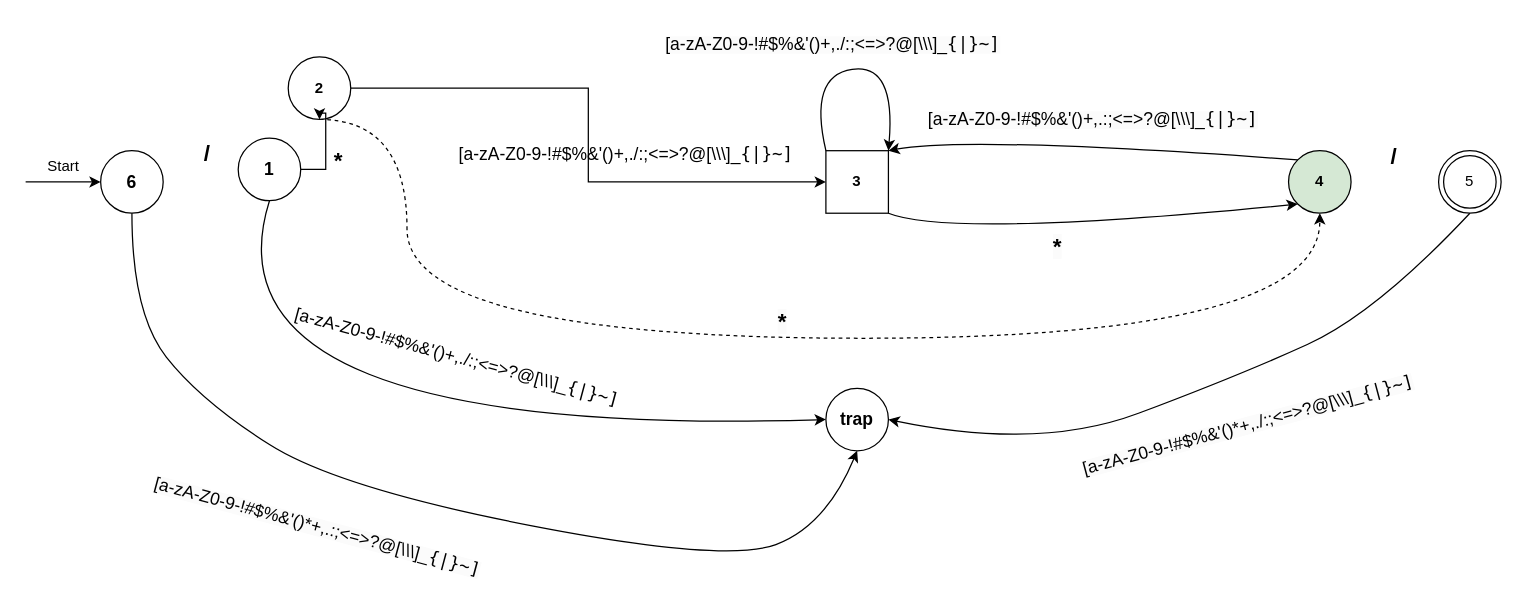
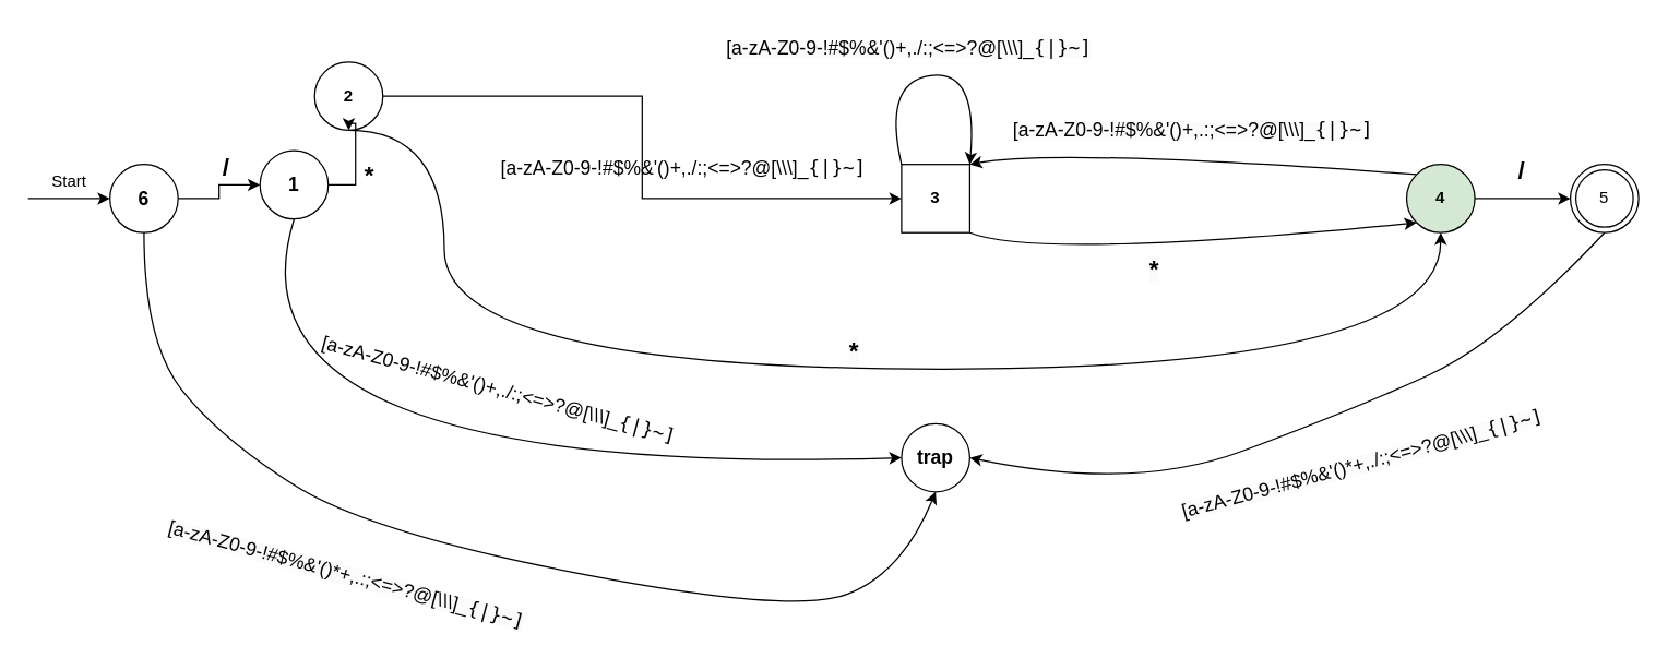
  <mxCell id="0" />
  <mxCell id="1" parent="0" />
+ <mxCell id="2" style="edgeStyle=orthogonalEdgeStyle;rounded=0;orthogonalLoop=1;jettySize=auto;html=1;exitX=1;exitY=0.5;exitDx=0;exitDy=0;entryX=0;entryY=0.5;entryDx=0;entryDy=0;" edge="1" parent="1" source="3" target="23"><mxGeometry relative="1" as="geometry" /></mxCell>
  <mxCell id="3" value="&lt;b&gt;&lt;font style=&quot;font-size: 14px;&quot;&gt;6&lt;/font&gt;&lt;/b&gt;" style="ellipse;whiteSpace=wrap;html=1;aspect=fixed;" parent="1" vertex="1"><mxGeometry x="80" y="120" width="50" height="50" as="geometry" /></mxCell>
  <mxCell id="4" value="" style="endArrow=classic;html=1;rounded=0;entryX=0;entryY=0.5;entryDx=0;entryDy=0;" parent="1" target="3" edge="1"><mxGeometry width="50" height="50" relative="1" as="geometry"><mxPoint x="20" y="145" as="sourcePoint" /><mxPoint x="50" y="120" as="targetPoint" /></mxGeometry></mxCell>
  <mxCell id="5" style="edgeStyle=orthogonalEdgeStyle;rounded=0;orthogonalLoop=1;jettySize=auto;html=1;exitX=1;exitY=0.5;exitDx=0;exitDy=0;entryX=0;entryY=0.5;entryDx=0;entryDy=0;" parent="1" source="7" target="10" edge="1"><mxGeometry relative="1" as="geometry" /></mxCell>
- <mxCell id="6" style="edgeStyle=orthogonalEdgeStyle;rounded=0;orthogonalLoop=1;jettySize=auto;html=1;exitX=0.5;exitY=1;exitDx=0;exitDy=0;entryX=0.5;entryY=1;entryDx=0;entryDy=0;curved=1;dashed=1;" edge="1" parent="1" source="7" target="16"><mxGeometry relative="1" as="geometry"><Array as="points"><mxPoint x="325" y="270" /><mxPoint x="1055" y="270" /></Array></mxGeometry></mxCell>
+ <mxCell id="6" style="edgeStyle=orthogonalEdgeStyle;rounded=0;orthogonalLoop=1;jettySize=auto;html=1;exitX=0.5;exitY=1;exitDx=0;exitDy=0;entryX=0.5;entryY=1;entryDx=0;entryDy=0;curved=1;" edge="1" parent="1" source="7" target="16"><mxGeometry relative="1" as="geometry"><Array as="points"><mxPoint x="325" y="270" /><mxPoint x="1055" y="270" /></Array></mxGeometry></mxCell>
  <mxCell id="7" value="&lt;b&gt;2&lt;/b&gt;" style="ellipse;whiteSpace=wrap;html=1;aspect=fixed;" parent="1" vertex="1"><mxGeometry x="230" y="45" width="50" height="50" as="geometry" /></mxCell>
  <mxCell id="8" value="&lt;b style=&quot;font-size: 18px;&quot;&gt;/&lt;/b&gt;" style="text;html=1;align=center;verticalAlign=middle;resizable=0;points=[];autosize=1;strokeColor=none;fillColor=none;" parent="1" vertex="1"><mxGeometry x="150" y="103" width="30" height="40" as="geometry" /></mxCell>
  <mxCell id="9" value="Start" style="text;html=1;align=center;verticalAlign=middle;resizable=0;points=[];autosize=1;strokeColor=none;fillColor=none;" parent="1" vertex="1"><mxGeometry x="25" y="118" width="50" height="30" as="geometry" /></mxCell>
  <mxCell id="10" value="&lt;b&gt;3&lt;/b&gt;" style="whiteSpace=wrap;html=1;aspect=fixed;rounded=0;" parent="1" vertex="1"><mxGeometry x="660" y="120" width="50" height="50" as="geometry" /></mxCell>
  <mxCell id="11" value="&lt;font style=&quot;font-size: 14px;&quot;&gt;[a-zA-Z0-9-!#$%&amp;amp;'()+,./:;&amp;lt;=&amp;gt;?@[\\\]_&lt;code&gt;{|}~]&lt;/code&gt;&lt;/font&gt;" style="text;html=1;align=center;verticalAlign=middle;resizable=0;points=[];autosize=1;strokeColor=none;fillColor=none;" parent="1" vertex="1"><mxGeometry x="355" y="108" width="290" height="30" as="geometry" /></mxCell>
  <mxCell id="12" value="&lt;b&gt;&lt;font style=&quot;font-size: 14px;&quot;&gt;trap&lt;/font&gt;&lt;/b&gt;" style="ellipse;whiteSpace=wrap;html=1;aspect=fixed;" parent="1" vertex="1"><mxGeometry x="660" y="310" width="50" height="50" as="geometry" /></mxCell>
  <mxCell id="13" value="" style="curved=1;endArrow=classic;html=1;rounded=0;entryX=0;entryY=0.5;entryDx=0;entryDy=0;exitX=0.5;exitY=1;exitDx=0;exitDy=0;" parent="1" source="23" target="12" edge="1"><mxGeometry width="50" height="50" relative="1" as="geometry"><mxPoint x="80" y="280" as="sourcePoint" /><mxPoint x="75" y="320" as="targetPoint" /><Array as="points"><mxPoint x="155" y="350" /></Array></mxGeometry></mxCell>
  <mxCell id="14" value="&lt;span style=&quot;forced-color-adjust: none; color: rgb(0, 0, 0); font-family: Helvetica; font-size: 12px; font-style: normal; font-variant-ligatures: normal; font-variant-caps: normal; letter-spacing: normal; orphans: 2; text-align: center; text-indent: 0px; text-transform: none; widows: 2; word-spacing: 0px; -webkit-text-stroke-width: 0px; white-space: nowrap; background-color: rgb(251, 251, 251); text-decoration-thickness: initial; text-decoration-style: initial; text-decoration-color: initial;&quot;&gt;&lt;font style=&quot;forced-color-adjust: none; font-size: 14px;&quot;&gt;[a-zA-Z0-9-!#$%&amp;amp;'()*+,.:;&amp;lt;=&amp;gt;?@[\\\]_&lt;code style=&quot;forced-color-adjust: none;&quot;&gt;{|}~]&lt;/code&gt;&lt;/font&gt;&lt;/span&gt;" style="text;whiteSpace=wrap;html=1;rotation=15;" parent="1" vertex="1"><mxGeometry x="115" y="410" width="310" height="40" as="geometry" /></mxCell>
+ <mxCell id="15" style="edgeStyle=orthogonalEdgeStyle;rounded=0;orthogonalLoop=1;jettySize=auto;html=1;exitX=1;exitY=0.5;exitDx=0;exitDy=0;" edge="1" parent="1" source="16" target="20"><mxGeometry relative="1" as="geometry" /></mxCell>
  <mxCell id="16" value="&lt;b&gt;4&lt;/b&gt;" style="ellipse;whiteSpace=wrap;html=1;aspect=fixed;fillColor=#d5e8d4;" parent="1" vertex="1"><mxGeometry x="1030" y="120" width="50" height="50" as="geometry" /></mxCell>
  <mxCell id="17" value="" style="curved=1;endArrow=classic;html=1;rounded=0;entryX=1;entryY=0;entryDx=0;entryDy=0;exitX=0;exitY=0;exitDx=0;exitDy=0;" parent="1" source="10" target="10" edge="1"><mxGeometry width="50" height="50" relative="1" as="geometry"><mxPoint x="646" y="50" as="sourcePoint" /><mxPoint x="696" y="0" as="targetPoint" /><Array as="points"><mxPoint x="646" y="60" /><mxPoint x="716" y="50" /></Array></mxGeometry></mxCell>
  <mxCell id="18" value="&lt;span style=&quot;forced-color-adjust: none; color: rgb(0, 0, 0); font-family: Helvetica; font-size: 12px; font-style: normal; font-variant-ligatures: normal; font-variant-caps: normal; letter-spacing: normal; orphans: 2; text-align: center; text-indent: 0px; text-transform: none; widows: 2; word-spacing: 0px; -webkit-text-stroke-width: 0px; white-space: nowrap; background-color: rgb(251, 251, 251); text-decoration-thickness: initial; text-decoration-style: initial; text-decoration-color: initial;&quot;&gt;&lt;font style=&quot;forced-color-adjust: none; font-size: 14px;&quot;&gt;[a-zA-Z0-9-!#$%&amp;amp;'()+,./:;&amp;lt;=&amp;gt;?@[\\\]_&lt;code style=&quot;forced-color-adjust: none;&quot;&gt;{|}~]&lt;/code&gt;&lt;/font&gt;&lt;/span&gt;" style="text;whiteSpace=wrap;html=1;" parent="1" vertex="1"><mxGeometry x="530" y="20" width="310" height="40" as="geometry" /></mxCell>
  <mxCell id="19" value="&lt;span style=&quot;forced-color-adjust: none; color: rgb(0, 0, 0); font-family: Helvetica; font-size: 12px; font-style: normal; font-variant-ligatures: normal; font-variant-caps: normal; letter-spacing: normal; orphans: 2; text-indent: 0px; text-transform: none; widows: 2; word-spacing: 0px; -webkit-text-stroke-width: 0px; white-space: nowrap; text-decoration-thickness: initial; text-decoration-style: initial; text-decoration-color: initial; text-align: center; background-color: rgb(251, 251, 251);&quot;&gt;&lt;font style=&quot;forced-color-adjust: none; font-size: 14px;&quot;&gt;[a-zA-Z0-9-!#$%&amp;amp;'()*+,./:;&amp;lt;=&amp;gt;?@[\\\]_&lt;code style=&quot;forced-color-adjust: none;&quot;&gt;{|}~]&lt;/code&gt;&lt;/font&gt;&lt;/span&gt;" style="text;whiteSpace=wrap;html=1;rotation=-15;" parent="1" vertex="1"><mxGeometry x="860" y="320" width="310" height="40" as="geometry" /></mxCell>
  <mxCell id="20" value="5" style="ellipse;shape=doubleEllipse;whiteSpace=wrap;html=1;aspect=fixed;" vertex="1" parent="1"><mxGeometry x="1150" y="120" width="50" height="50" as="geometry" /></mxCell>
  <mxCell id="21" value="&lt;font size=&quot;1&quot;&gt;&lt;b style=&quot;font-size: 18px;&quot;&gt;/&lt;/b&gt;&lt;/font&gt;" style="text;whiteSpace=wrap;html=1;" vertex="1" parent="1"><mxGeometry x="1110" y="108" width="50" height="50" as="geometry" /></mxCell>
  <mxCell id="22" style="edgeStyle=orthogonalEdgeStyle;rounded=0;orthogonalLoop=1;jettySize=auto;html=1;exitX=1;exitY=0.5;exitDx=0;exitDy=0;" edge="1" parent="1" source="23" target="7"><mxGeometry relative="1" as="geometry" /></mxCell>
  <mxCell id="23" value="&lt;b&gt;&lt;font style=&quot;font-size: 14px;&quot;&gt;1&lt;/font&gt;&lt;/b&gt;" style="ellipse;whiteSpace=wrap;html=1;aspect=fixed;" vertex="1" parent="1"><mxGeometry x="190" y="110" width="50" height="50" as="geometry" /></mxCell>
  <mxCell id="24" value="&lt;font style=&quot;font-size: 18px;&quot;&gt;&lt;b&gt;*&lt;/b&gt;&lt;/font&gt;" style="text;html=1;align=center;verticalAlign=middle;resizable=0;points=[];autosize=1;strokeColor=none;fillColor=none;" vertex="1" parent="1"><mxGeometry x="255" y="108" width="30" height="40" as="geometry" /></mxCell>
  <mxCell id="25" value="&lt;b style=&quot;forced-color-adjust: none; color: rgb(0, 0, 0); font-family: Helvetica; font-size: 18px; font-style: normal; font-variant-ligatures: normal; font-variant-caps: normal; letter-spacing: normal; orphans: 2; text-align: center; text-indent: 0px; text-transform: none; widows: 2; word-spacing: 0px; -webkit-text-stroke-width: 0px; white-space: nowrap; background-color: rgb(251, 251, 251); text-decoration-thickness: initial; text-decoration-style: initial; text-decoration-color: initial;&quot;&gt;*&lt;/b&gt;" style="text;whiteSpace=wrap;html=1;" vertex="1" parent="1"><mxGeometry x="620" y="240" width="50" height="50" as="geometry" /></mxCell>
  <mxCell id="26" value="" style="curved=1;endArrow=classic;html=1;rounded=0;entryX=0;entryY=1;entryDx=0;entryDy=0;exitX=1;exitY=1;exitDx=0;exitDy=0;" edge="1" parent="1" source="10" target="16"><mxGeometry width="50" height="50" relative="1" as="geometry"><mxPoint x="730" y="220" as="sourcePoint" /><mxPoint x="780" y="170" as="targetPoint" /><Array as="points"><mxPoint x="760" y="190" /></Array></mxGeometry></mxCell>
  <mxCell id="27" value="" style="curved=1;endArrow=classic;html=1;rounded=0;entryX=1;entryY=0;entryDx=0;entryDy=0;exitX=0;exitY=0;exitDx=0;exitDy=0;" edge="1" parent="1" source="16" target="10"><mxGeometry width="50" height="50" relative="1" as="geometry"><mxPoint x="830" y="135" as="sourcePoint" /><mxPoint x="699" y="135" as="targetPoint" /><Array as="points"><mxPoint x="773" y="108" /></Array></mxGeometry></mxCell>
  <mxCell id="28" value="" style="curved=1;endArrow=classic;html=1;rounded=0;entryX=1;entryY=0.5;entryDx=0;entryDy=0;exitX=0.5;exitY=1;exitDx=0;exitDy=0;" edge="1" parent="1" source="20" target="12"><mxGeometry width="50" height="50" relative="1" as="geometry"><mxPoint x="830" y="410" as="sourcePoint" /><mxPoint x="780" y="360" as="targetPoint" /><Array as="points"><mxPoint x="1100" y="250" /><mxPoint x="990" y="300" /><mxPoint x="830" y="360" /></Array></mxGeometry></mxCell>
  <mxCell id="29" value="" style="curved=1;endArrow=classic;html=1;rounded=0;entryX=0.5;entryY=1;entryDx=0;entryDy=0;exitX=0.5;exitY=1;exitDx=0;exitDy=0;" edge="1" parent="1" source="3" target="12"><mxGeometry width="50" height="50" relative="1" as="geometry"><mxPoint x="280" y="440" as="sourcePoint" /><mxPoint x="330" y="390" as="targetPoint" /><Array as="points"><mxPoint x="105" y="250" /><mxPoint x="160" y="320" /><mxPoint x="270" y="390" /><mxPoint x="580" y="450" /><mxPoint x="660" y="420" /></Array></mxGeometry></mxCell>
  <mxCell id="30" value="&lt;b style=&quot;forced-color-adjust: none; color: rgb(0, 0, 0); font-family: Helvetica; font-size: 18px; font-style: normal; font-variant-ligatures: normal; font-variant-caps: normal; letter-spacing: normal; orphans: 2; text-align: center; text-indent: 0px; text-transform: none; widows: 2; word-spacing: 0px; -webkit-text-stroke-width: 0px; white-space: nowrap; background-color: rgb(251, 251, 251); text-decoration-thickness: initial; text-decoration-style: initial; text-decoration-color: initial;&quot;&gt;*&lt;/b&gt;" style="text;whiteSpace=wrap;html=1;" vertex="1" parent="1"><mxGeometry x="840" y="180" width="50" height="50" as="geometry" /></mxCell>
  <mxCell id="31" value="&lt;span style=&quot;forced-color-adjust: none; color: rgb(0, 0, 0); font-family: Helvetica; font-size: 12px; font-style: normal; font-variant-ligatures: normal; font-variant-caps: normal; letter-spacing: normal; orphans: 2; text-align: center; text-indent: 0px; text-transform: none; widows: 2; word-spacing: 0px; -webkit-text-stroke-width: 0px; white-space: nowrap; background-color: rgb(251, 251, 251); text-decoration-thickness: initial; text-decoration-style: initial; text-decoration-color: initial;&quot;&gt;&lt;font style=&quot;forced-color-adjust: none; font-size: 14px;&quot;&gt;[a-zA-Z0-9-!#$%&amp;amp;'()+,.:;&amp;lt;=&amp;gt;?@[\\\]_&lt;code style=&quot;forced-color-adjust: none;&quot;&gt;{|}~]&lt;/code&gt;&lt;/font&gt;&lt;/span&gt;" style="text;whiteSpace=wrap;html=1;" vertex="1" parent="1"><mxGeometry x="740" y="80" width="310" height="40" as="geometry" /></mxCell>
  <mxCell id="32" value="&lt;font style=&quot;font-size: 14px;&quot;&gt;[a-zA-Z0-9-!#$%&amp;amp;'()+,./:;&amp;lt;=&amp;gt;?@[\\\]_&lt;code&gt;{|}~]&lt;/code&gt;&lt;/font&gt;" style="text;html=1;align=center;verticalAlign=middle;resizable=0;points=[];autosize=1;strokeColor=none;fillColor=none;rotation=15;" vertex="1" parent="1"><mxGeometry x="220" y="270" width="290" height="30" as="geometry" /></mxCell>
